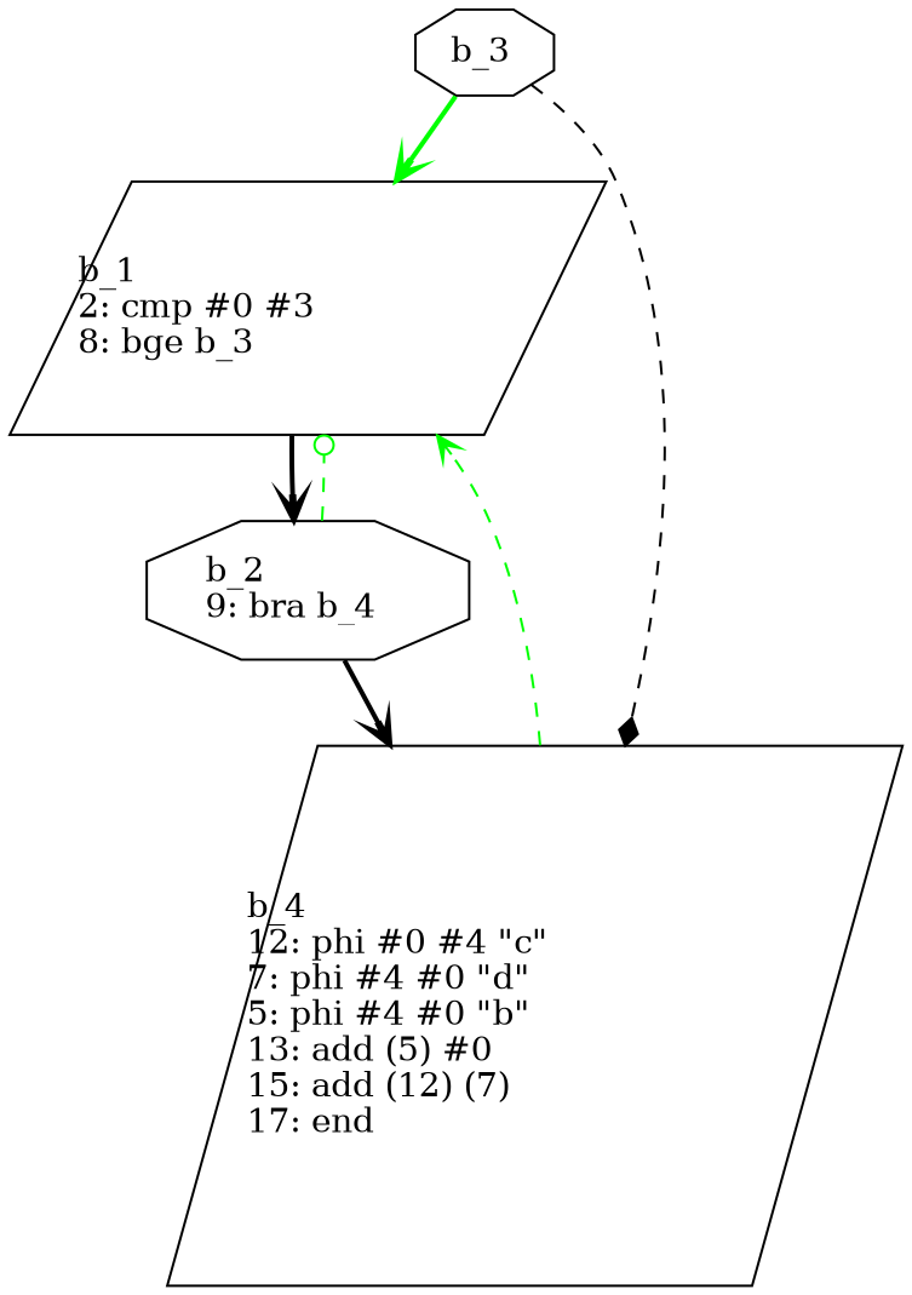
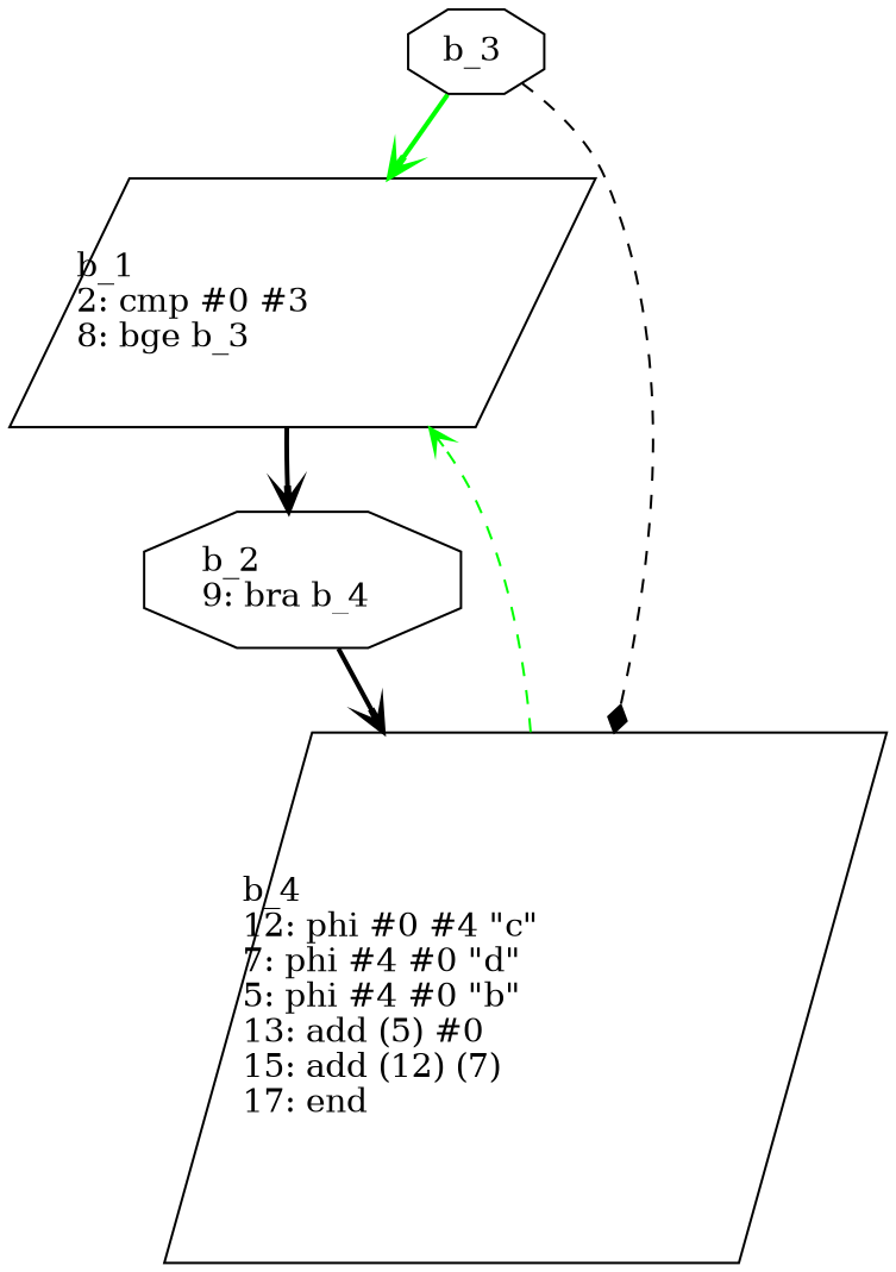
  digraph {
    fontname="DejaVu Serif"
    node [fontname="DejaVu Serif" shape=parallelogram]
    edge [arrowhead=vee fontname="DejaVu Serif" style=bold]
    n1 [label="b_1\l2: cmp #0 #3\l8: bge b_3\l"]
    n2 [label="b_2\l9: bra b_4\l" shape=octagon]
    n3 [label="b_4\l12: phi #0 #4 \"c\"\l7: phi #4 #0 \"d\"\l5: phi #4 #0 \"b\"\l13: add (5) #0\l15: add (12) (7)\l17: end\l"]
    n4 [label="b_3\l" shape=octagon]
    n1 -> n2
-   n2 -> n1 [arrowhead=odot color=green style=dashed]
    n2 -> n3
    n3 -> n1 [color=green style=dashed]
    n4 -> n1 [color=green]
    n4 -> n3 [arrowhead=diamond style=dashed]
  }
